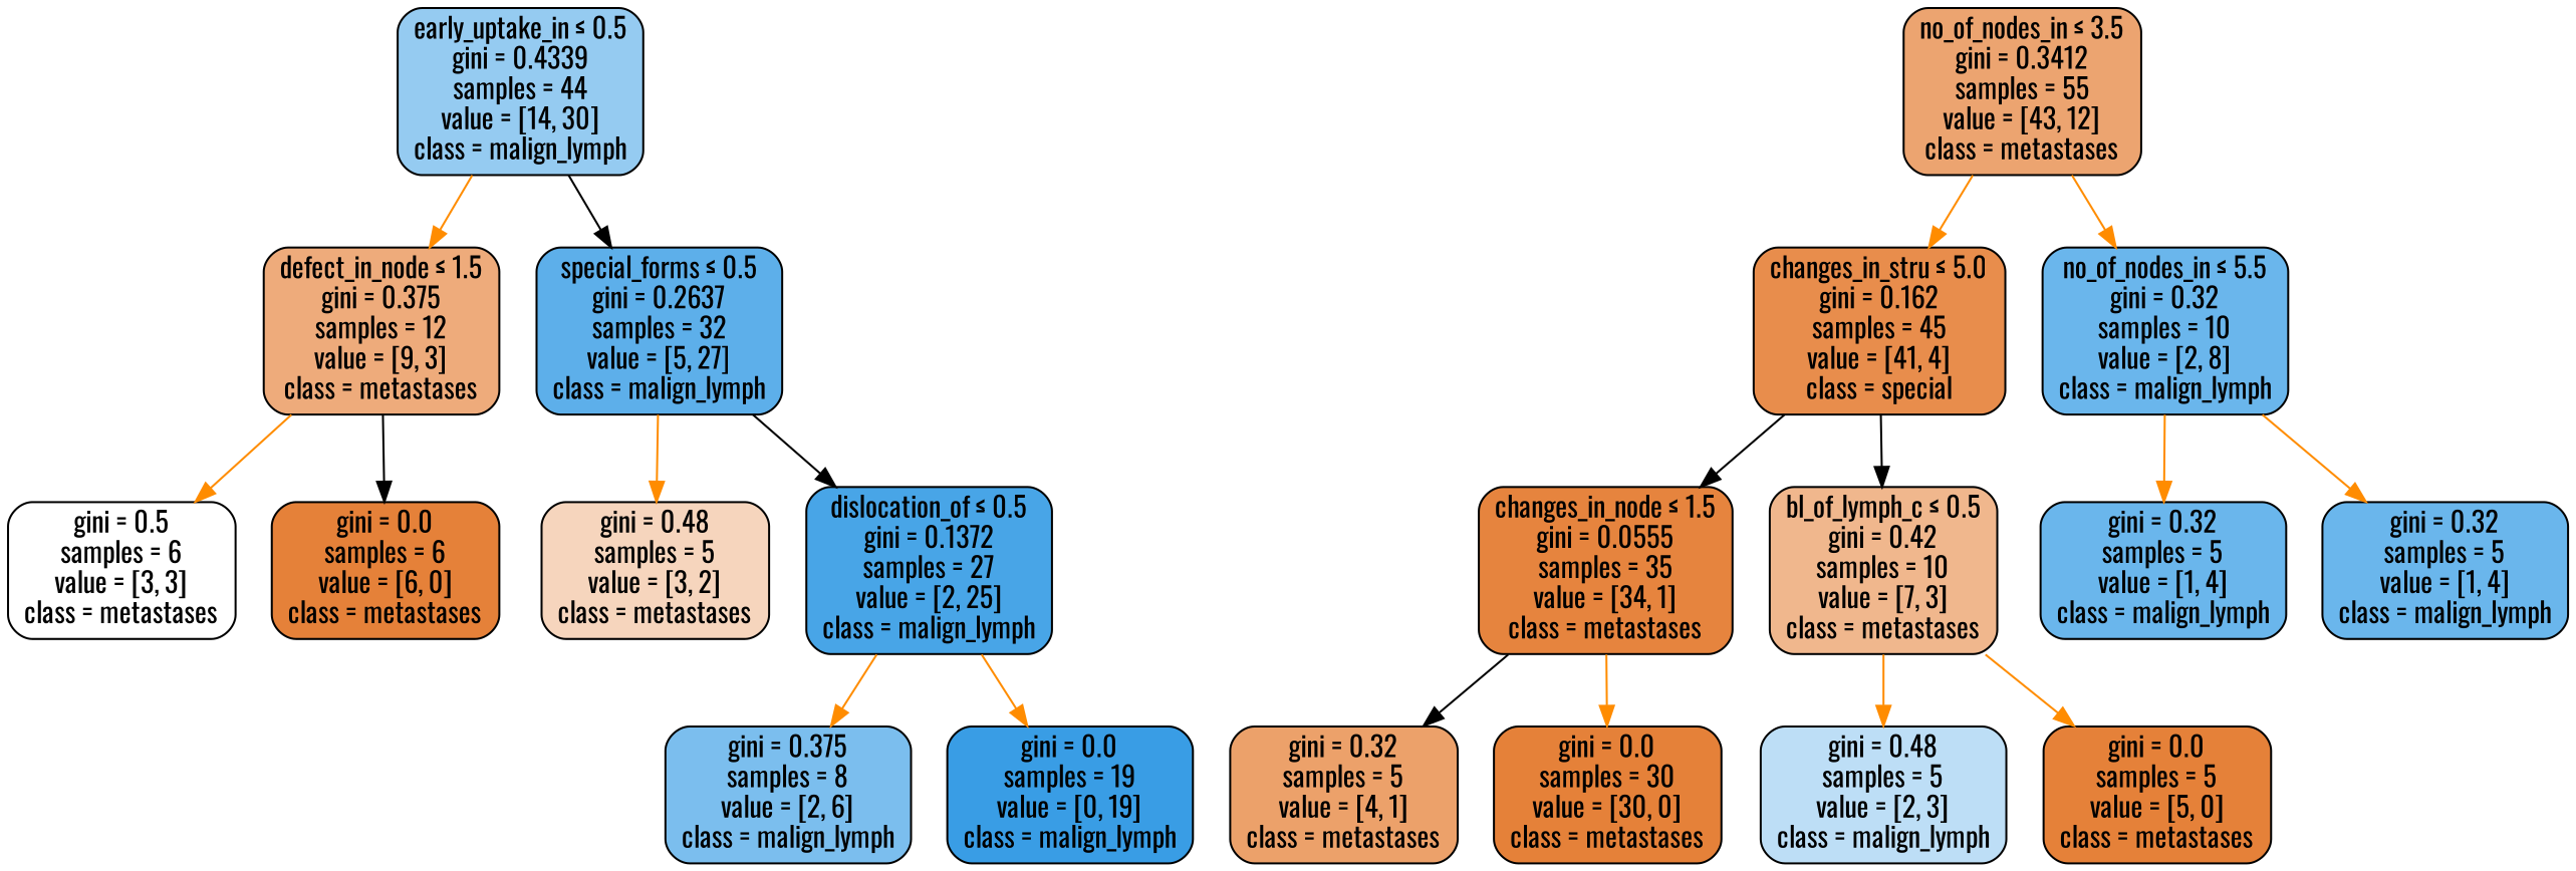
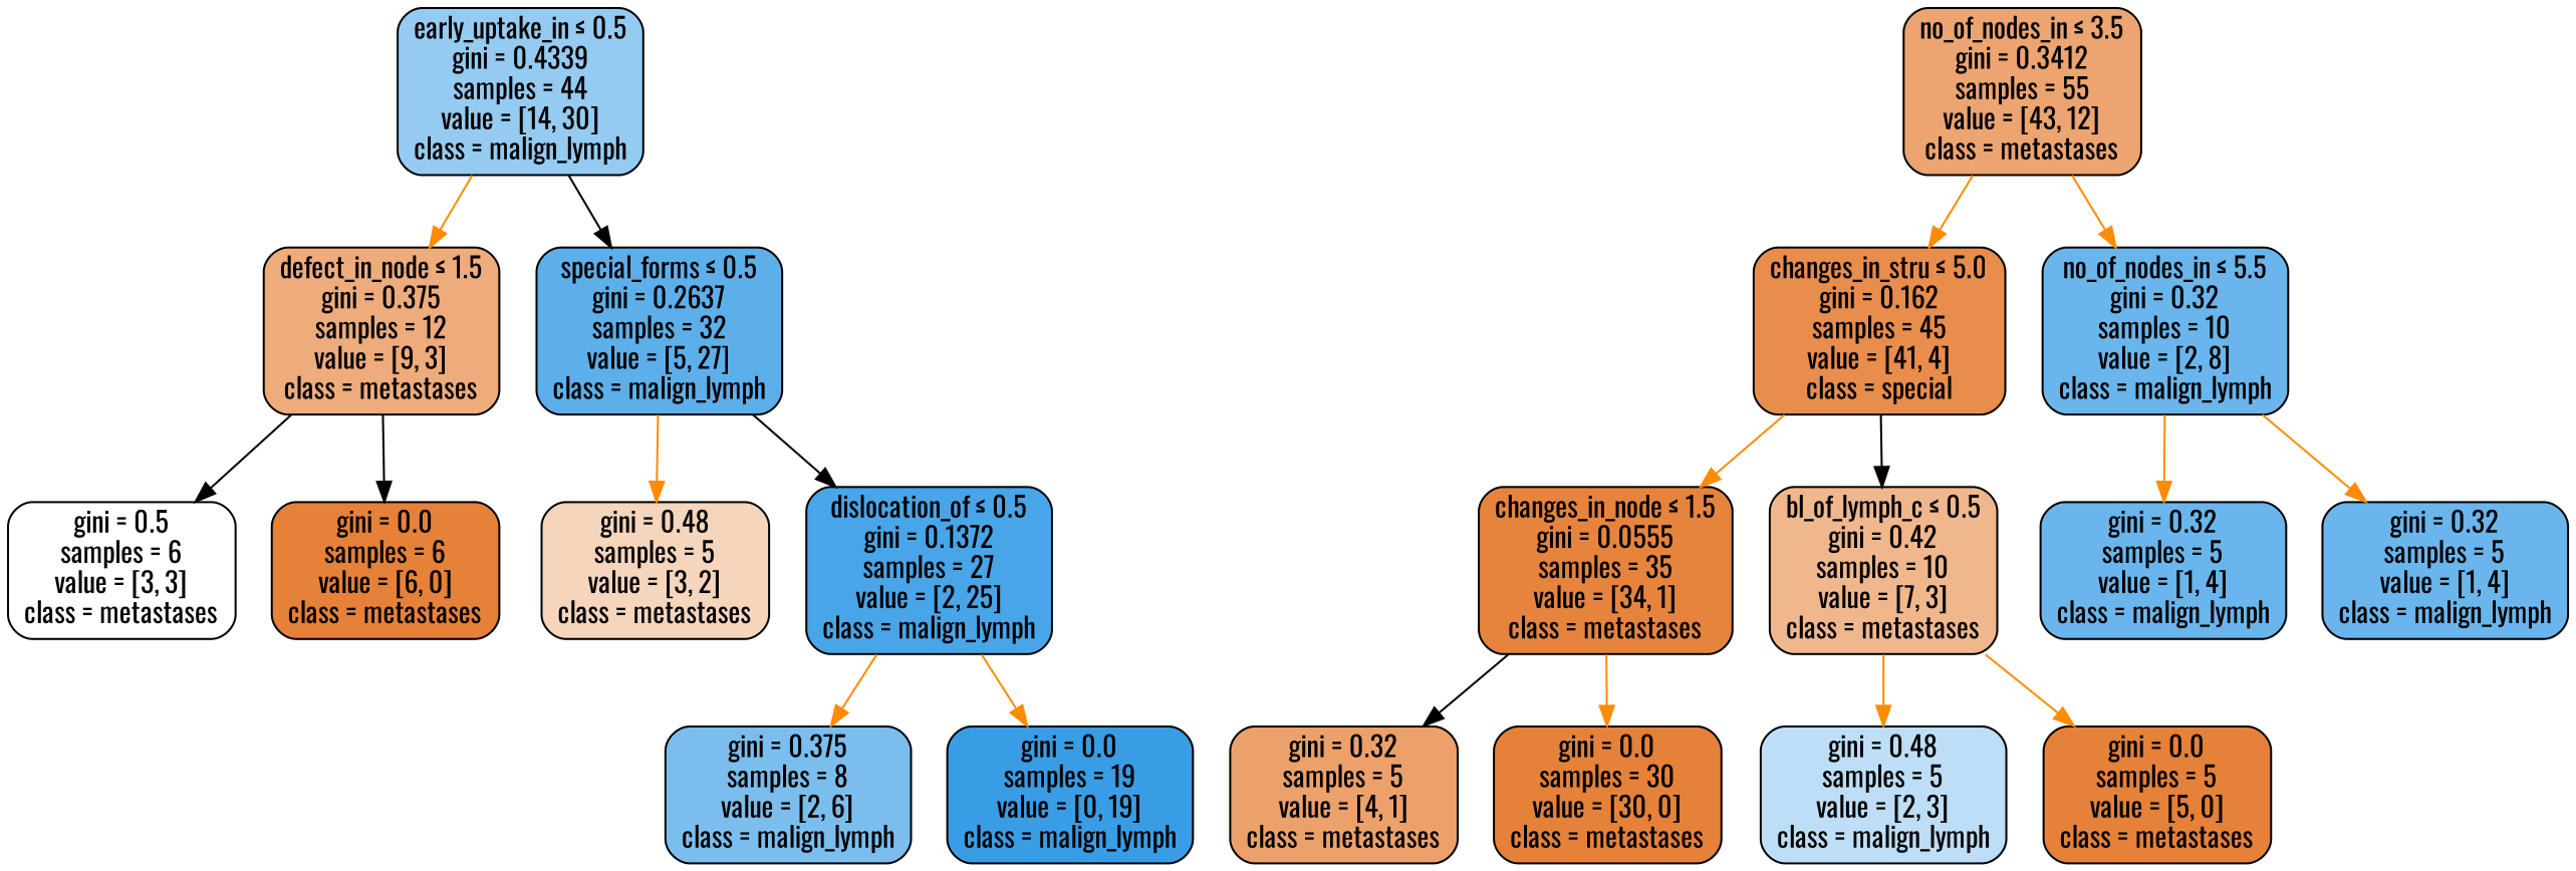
  digraph {
    fontname=Oswald
    node [color=black fillcolor="#399de5bf" fontname=Oswald shape=box style="filled, rounded"]
    edge [color=darkorange fontname=Oswald]
    n1 [fillcolor="#399de588" label=<early_uptake_in &le; 0.5<br/>gini = 0.4339<br/>samples = 44<br/>value = [14, 30]<br/>class = malign_lymph>]
    n2 [fillcolor="#e58139aa" label=<defect_in_node &le; 1.5<br/>gini = 0.375<br/>samples = 12<br/>value = [9, 3]<br/>class = metastases>]
    n3 [fillcolor="#399de5d0" label=<special_forms &le; 0.5<br/>gini = 0.2637<br/>samples = 32<br/>value = [5, 27]<br/>class = malign_lymph>]
    n4 [fillcolor="#e58139b8" label=<no_of_nodes_in &le; 3.5<br/>gini = 0.3412<br/>samples = 55<br/>value = [43, 12]<br/>class = metastases>]
    n5 [fillcolor="#e58139e6" label=<changes_in_stru &le; 5.0<br/>gini = 0.162<br/>samples = 45<br/>value = [41, 4]<br/>class = special>]
    n6 [label=<no_of_nodes_in &le; 5.5<br/>gini = 0.32<br/>samples = 10<br/>value = [2, 8]<br/>class = malign_lymph>]
    n7 [fillcolor="#e5813900" label=<gini = 0.5<br/>samples = 6<br/>value = [3, 3]<br/>class = metastases>]
    n8 [fillcolor="#e58139ff" label=<gini = 0.0<br/>samples = 6<br/>value = [6, 0]<br/>class = metastases>]
    n9 [fillcolor="#e5813955" label=<gini = 0.48<br/>samples = 5<br/>value = [3, 2]<br/>class = metastases>]
    n10 [fillcolor="#399de5eb" label=<dislocation_of &le; 0.5<br/>gini = 0.1372<br/>samples = 27<br/>value = [2, 25]<br/>class = malign_lymph>]
    n11 [fillcolor="#399de5aa" label=<gini = 0.375<br/>samples = 8<br/>value = [2, 6]<br/>class = malign_lymph>]
    n12 [fillcolor="#399de5ff" label=<gini = 0.0<br/>samples = 19<br/>value = [0, 19]<br/>class = malign_lymph>]
    n13 [fillcolor="#e58139f8" label=<changes_in_node &le; 1.5<br/>gini = 0.0555<br/>samples = 35<br/>value = [34, 1]<br/>class = metastases>]
    n14 [fillcolor="#e5813992" label=<bl_of_lymph_c &le; 0.5<br/>gini = 0.42<br/>samples = 10<br/>value = [7, 3]<br/>class = metastases>]
    n15 [label=<gini = 0.32<br/>samples = 5<br/>value = [1, 4]<br/>class = malign_lymph>]
    n16 [label=<gini = 0.32<br/>samples = 5<br/>value = [1, 4]<br/>class = malign_lymph>]
    n17 [fillcolor="#e58139bf" label=<gini = 0.32<br/>samples = 5<br/>value = [4, 1]<br/>class = metastases>]
    n18 [fillcolor="#e58139ff" label=<gini = 0.0<br/>samples = 30<br/>value = [30, 0]<br/>class = metastases>]
    n19 [fillcolor="#399de555" label=<gini = 0.48<br/>samples = 5<br/>value = [2, 3]<br/>class = malign_lymph>]
    n20 [fillcolor="#e58139ff" label=<gini = 0.0<br/>samples = 5<br/>value = [5, 0]<br/>class = metastases>]
    n1 -> n2
    n1 -> n3 [color=black]
-   n2 -> n7
+   n2 -> n7 [color=black]
    n2 -> n8 [color=black]
    n3 -> n9
    n3 -> n10 [color=black]
    n4 -> n5
    n4 -> n6
-   n5 -> n13 [color=black]
+   n5 -> n13
    n5 -> n14 [color=black]
    n6 -> n15
    n6 -> n16
    n10 -> n11
    n10 -> n12
    n13 -> n17 [color=black]
    n13 -> n18
    n14 -> n19
    n14 -> n20
  }
